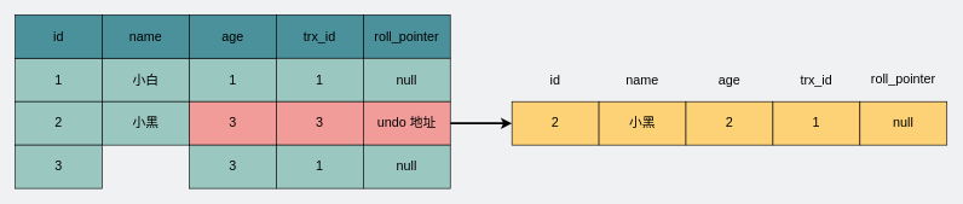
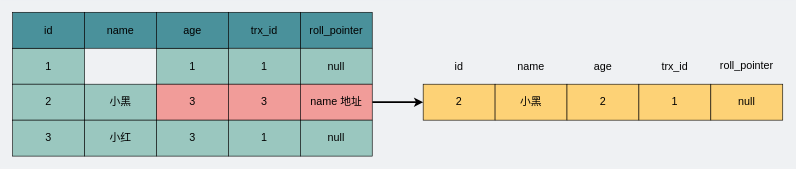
  <mxCell id="0" />
  <mxCell id="1" parent="0" />
  <mxCell id="2" value="1" style="rounded=0;whiteSpace=wrap;html=1;fillColor=#9AC7BF;gradientColor=none;fontSize=18;" parent="1" vertex="1"><mxGeometry x="20" y="80" width="120" height="60" as="geometry" /></mxCell>
- <mxCell id="3" value="小白" style="rounded=0;whiteSpace=wrap;html=1;fillColor=#9AC7BF;gradientColor=none;fontSize=18;" parent="1" vertex="1"><mxGeometry x="140" y="80" width="120" height="60" as="geometry" /></mxCell>
  <mxCell id="4" value="&lt;span style=&quot;font-size: 18px&quot;&gt;1&lt;/span&gt;" style="rounded=0;whiteSpace=wrap;html=1;fillColor=#9AC7BF;gradientColor=none;fontSize=18;" parent="1" vertex="1"><mxGeometry x="260" y="80" width="120" height="60" as="geometry" /></mxCell>
  <mxCell id="5" value="2" style="rounded=0;whiteSpace=wrap;html=1;fillColor=#9AC7BF;gradientColor=none;fontSize=18;" parent="1" vertex="1"><mxGeometry x="20" y="140" width="120" height="60" as="geometry" /></mxCell>
  <mxCell id="6" value="小黑" style="rounded=0;whiteSpace=wrap;html=1;fillColor=#9AC7BF;gradientColor=none;fontSize=18;" parent="1" vertex="1"><mxGeometry x="140" y="140" width="120" height="60" as="geometry" /></mxCell>
  <mxCell id="7" value="&lt;span style=&quot;font-size: 18px&quot;&gt;3&lt;/span&gt;" style="rounded=0;whiteSpace=wrap;html=1;fillColor=#F19C99;gradientColor=none;fontSize=18;" parent="1" vertex="1"><mxGeometry x="260" y="140" width="120" height="60" as="geometry" /></mxCell>
  <mxCell id="8" value="id" style="rounded=0;whiteSpace=wrap;html=1;fillColor=#4A919B;gradientColor=none;fontSize=18;" parent="1" vertex="1"><mxGeometry x="20" y="20" width="120" height="60" as="geometry" /></mxCell>
  <mxCell id="9" value="name" style="rounded=0;whiteSpace=wrap;html=1;fillColor=#4A919B;gradientColor=none;fontSize=18;" parent="1" vertex="1"><mxGeometry x="140" y="20" width="120" height="60" as="geometry" /></mxCell>
  <mxCell id="10" value="&lt;span style=&quot;font-size: 18px&quot;&gt;age&lt;/span&gt;" style="rounded=0;whiteSpace=wrap;html=1;fillColor=#4A919B;gradientColor=none;fontSize=18;" parent="1" vertex="1"><mxGeometry x="260" y="20" width="120" height="60" as="geometry" /></mxCell>
  <mxCell id="11" value="3" style="rounded=0;whiteSpace=wrap;html=1;fillColor=#9AC7BF;gradientColor=none;fontSize=18;" parent="1" vertex="1"><mxGeometry x="20" y="200" width="120" height="60" as="geometry" /></mxCell>
+ <mxCell id="12" value="小红" style="rounded=0;whiteSpace=wrap;html=1;fillColor=#9AC7BF;gradientColor=none;fontSize=18;" parent="1" vertex="1"><mxGeometry x="140" y="200" width="120" height="60" as="geometry" /></mxCell>
  <mxCell id="13" value="&lt;span style=&quot;font-size: 18px&quot;&gt;3&lt;/span&gt;" style="rounded=0;whiteSpace=wrap;html=1;fillColor=#9AC7BF;gradientColor=none;fontSize=18;" parent="1" vertex="1"><mxGeometry x="260" y="200" width="120" height="60" as="geometry" /></mxCell>
  <mxCell id="14" value="roll_pointer" style="rounded=0;whiteSpace=wrap;html=1;fillColor=#4A919B;gradientColor=none;fontSize=18;" parent="1" vertex="1"><mxGeometry x="500" y="20" width="120" height="60" as="geometry" /></mxCell>
  <mxCell id="15" value="trx_id" style="rounded=0;whiteSpace=wrap;html=1;fillColor=#4A919B;gradientColor=none;fontSize=18;" parent="1" vertex="1"><mxGeometry x="380" y="20" width="120" height="60" as="geometry" /></mxCell>
  <mxCell id="16" value="1" style="rounded=0;whiteSpace=wrap;html=1;fillColor=#9AC7BF;gradientColor=none;fontSize=18;" parent="1" vertex="1"><mxGeometry x="380" y="80" width="120" height="60" as="geometry" /></mxCell>
  <mxCell id="17" value="null" style="rounded=0;whiteSpace=wrap;html=1;fillColor=#9AC7BF;gradientColor=none;fontSize=18;" parent="1" vertex="1"><mxGeometry x="500" y="80" width="120" height="60" as="geometry" /></mxCell>
  <mxCell id="18" value="3" style="rounded=0;whiteSpace=wrap;html=1;fillColor=#F19C99;gradientColor=none;fontSize=18;" parent="1" vertex="1"><mxGeometry x="380" y="140" width="120" height="60" as="geometry" /></mxCell>
  <mxCell id="19" style="edgeStyle=orthogonalEdgeStyle;rounded=0;orthogonalLoop=1;jettySize=auto;html=1;exitX=1;exitY=0.5;exitDx=0;exitDy=0;entryX=0;entryY=0.5;entryDx=0;entryDy=0;fontSize=18;strokeWidth=3;" parent="1" source="20" target="28" edge="1"><mxGeometry relative="1" as="geometry" /></mxCell>
- <mxCell id="20" value="undo 地址" style="rounded=0;whiteSpace=wrap;html=1;fillColor=#F19C99;gradientColor=none;fontSize=18;" parent="1" vertex="1"><mxGeometry x="500" y="140" width="120" height="60" as="geometry" /></mxCell>
+ <mxCell id="20" value="name 地址" style="rounded=0;whiteSpace=wrap;html=1;fillColor=#F19C99;gradientColor=none;fontSize=18;" parent="1" vertex="1"><mxGeometry x="500" y="140" width="120" height="60" as="geometry" /></mxCell>
  <mxCell id="21" value="1" style="rounded=0;whiteSpace=wrap;html=1;fillColor=#9AC7BF;gradientColor=none;fontSize=18;" parent="1" vertex="1"><mxGeometry x="380" y="200" width="120" height="60" as="geometry" /></mxCell>
  <mxCell id="22" value="null" style="rounded=0;whiteSpace=wrap;html=1;fillColor=#9AC7BF;gradientColor=none;fontSize=18;" parent="1" vertex="1"><mxGeometry x="500" y="200" width="120" height="60" as="geometry" /></mxCell>
  <mxCell id="23" value="&lt;font style=&quot;font-size: 18px&quot;&gt;trx_id&lt;/font&gt;" style="text;html=1;strokeColor=none;fillColor=none;align=center;verticalAlign=middle;whiteSpace=wrap;rounded=0;" parent="1" vertex="1"><mxGeometry x="1095" y="96" width="60" height="30" as="geometry" /></mxCell>
  <mxCell id="24" value="&lt;font style=&quot;font-size: 18px&quot;&gt;id&lt;/font&gt;" style="text;html=1;strokeColor=none;fillColor=none;align=center;verticalAlign=middle;whiteSpace=wrap;rounded=0;" parent="1" vertex="1"><mxGeometry x="735" y="96" width="60" height="30" as="geometry" /></mxCell>
  <mxCell id="25" value="&lt;font style=&quot;font-size: 18px&quot;&gt;name&lt;/font&gt;" style="text;html=1;strokeColor=none;fillColor=none;align=center;verticalAlign=middle;whiteSpace=wrap;rounded=0;" parent="1" vertex="1"><mxGeometry x="855" y="96" width="60" height="30" as="geometry" /></mxCell>
  <mxCell id="26" value="&lt;font style=&quot;font-size: 18px&quot;&gt;age&lt;/font&gt;" style="text;html=1;strokeColor=none;fillColor=none;align=center;verticalAlign=middle;whiteSpace=wrap;rounded=0;" parent="1" vertex="1"><mxGeometry x="975" y="96" width="60" height="30" as="geometry" /></mxCell>
  <mxCell id="27" value="&lt;span style=&quot;font-size: 18px&quot;&gt;roll_pointer&lt;/span&gt;" style="text;html=1;strokeColor=none;fillColor=none;align=center;verticalAlign=middle;whiteSpace=wrap;rounded=0;" parent="1" vertex="1"><mxGeometry x="1215" y="94" width="60" height="30" as="geometry" /></mxCell>
  <mxCell id="28" value="2" style="rounded=0;whiteSpace=wrap;html=1;fillColor=#FDD276;gradientColor=none;fontSize=18;" parent="1" vertex="1"><mxGeometry x="705" y="140" width="120" height="60" as="geometry" /></mxCell>
  <mxCell id="29" value="小黑" style="rounded=0;whiteSpace=wrap;html=1;fillColor=#FDD276;gradientColor=none;fontSize=18;" parent="1" vertex="1"><mxGeometry x="825" y="140" width="120" height="60" as="geometry" /></mxCell>
  <mxCell id="30" value="&lt;span style=&quot;font-size: 18px&quot;&gt;2&lt;/span&gt;" style="rounded=0;whiteSpace=wrap;html=1;fillColor=#FDD276;gradientColor=none;fontSize=18;" parent="1" vertex="1"><mxGeometry x="945" y="140" width="120" height="60" as="geometry" /></mxCell>
  <mxCell id="31" value="1" style="rounded=0;whiteSpace=wrap;html=1;fillColor=#FDD276;gradientColor=none;fontSize=18;" parent="1" vertex="1"><mxGeometry x="1065" y="140" width="120" height="60" as="geometry" /></mxCell>
  <mxCell id="32" value="null" style="rounded=0;whiteSpace=wrap;html=1;fillColor=#FDD276;gradientColor=none;fontSize=18;" parent="1" vertex="1"><mxGeometry x="1185" y="140" width="120" height="60" as="geometry" /></mxCell>
